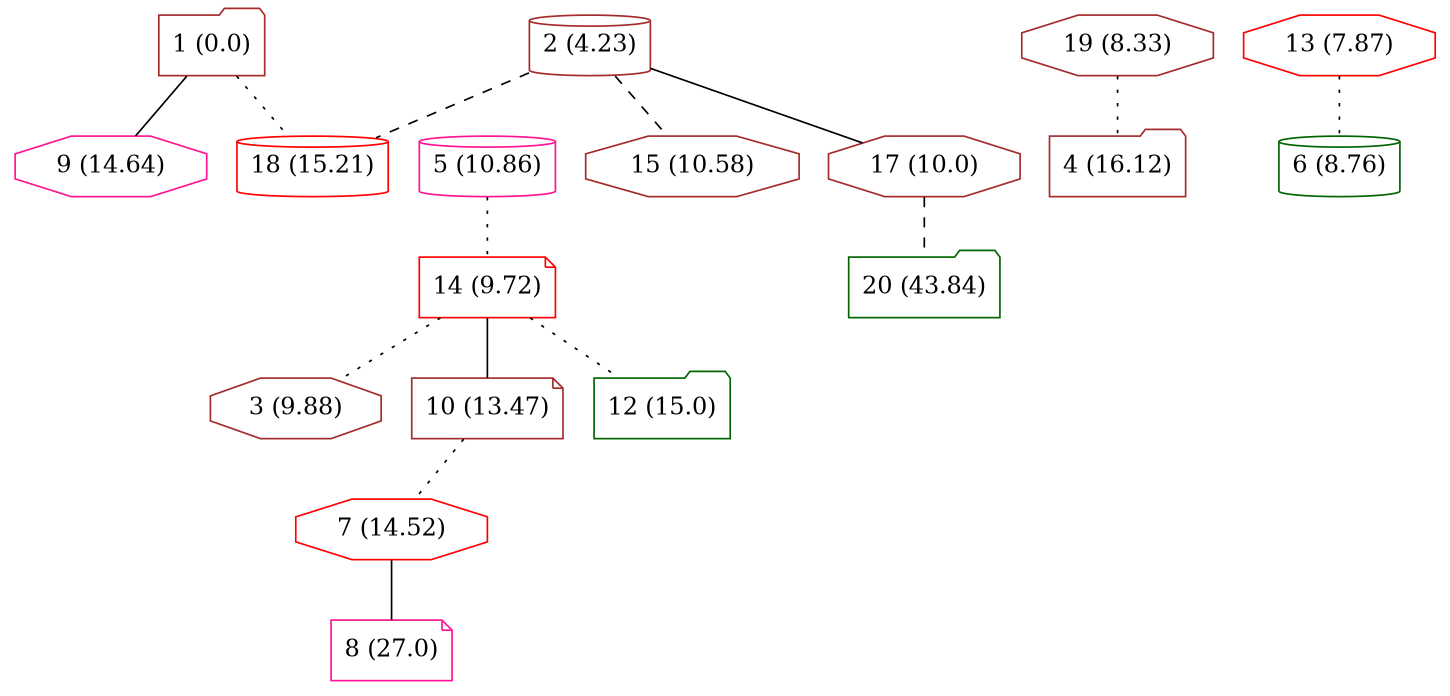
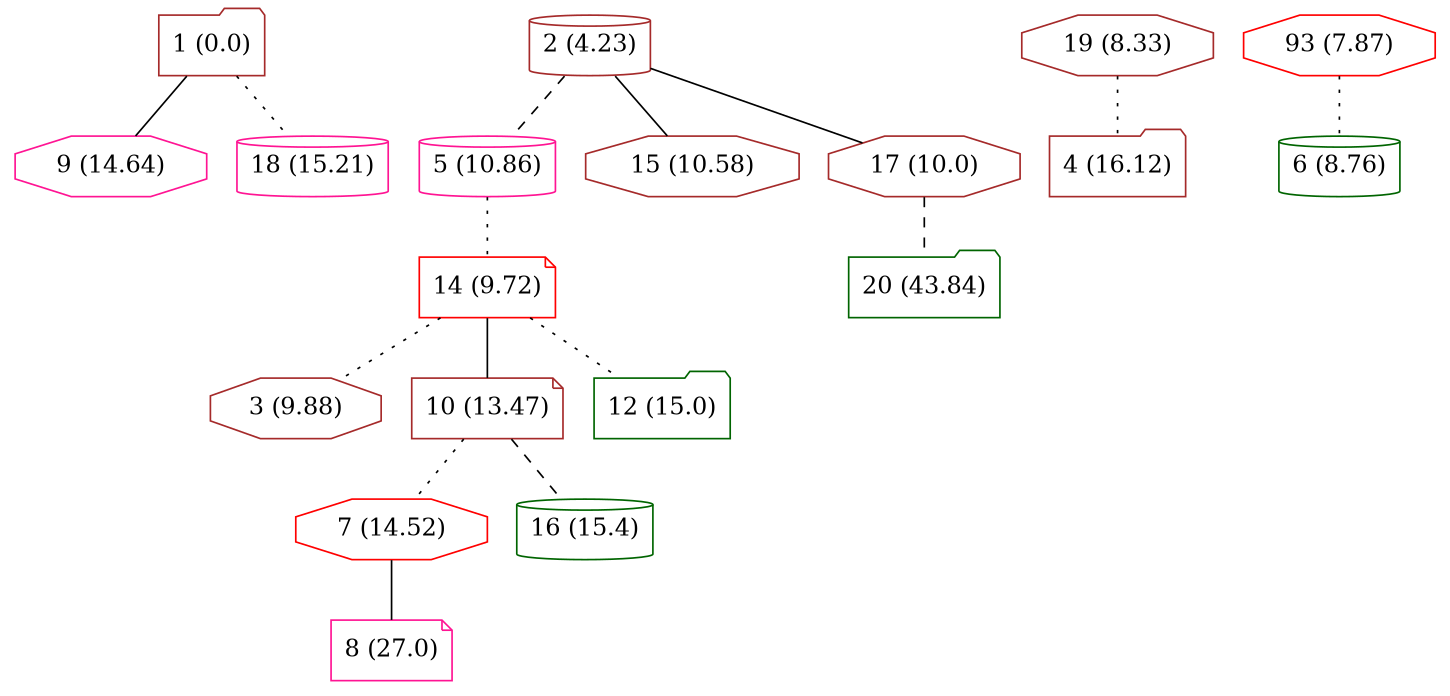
  graph {
    node [color=brown shape=octagon]
    edge [style=dotted]
    n1 [label="1 (0.0)" shape=folder]
    n2 [color=deeppink label="9 (14.64)"]
-   n3 [color=red label="18 (15.21)" shape=cylinder]
+   n3 [color=deeppink label="18 (15.21)" shape=cylinder]
    n4 [label="2 (4.23)" shape=cylinder]
    n5 [color=deeppink label="5 (10.86)" shape=cylinder]
    n6 [label="15 (10.58)"]
    n7 [label="17 (10.0)"]
    n8 [color=red label="14 (9.72)" shape=note]
    n9 [label="3 (9.88)"]
    n10 [label="10 (13.47)" shape=note]
    n11 [color=darkgreen label="12 (15.0)" shape=folder]
    n12 [color=darkgreen label="20 (43.84)" shape=folder]
    n13 [color=red label="7 (14.52)"]
+   n14 [color=darkgreen label="16 (15.4)" shape=cylinder]
    n15 [label="19 (8.33)"]
    n16 [label="4 (16.12)" shape=folder]
-   n17 [color=red label="13 (7.87)"]
+   n17 [color=red label="93 (7.87)"]
    n18 [color=darkgreen label="6 (8.76)" shape=cylinder]
    n19 [color=deeppink label="8 (27.0)" shape=note]
    n1 -- n2 [style=solid]
    n1 -- n3
-   n4 -- n3 [style=dashed]
-   n4 -- n6 [style=dashed]
+   n4 -- n5 [style=dashed]
+   n4 -- n6 [style=solid]
    n4 -- n7 [style=solid]
    n5 -- n8
    n7 -- n12 [style=dashed]
    n8 -- n9
    n8 -- n10 [style=solid]
    n8 -- n11
    n10 -- n13
+   n10 -- n14 [style=dashed]
    n13 -- n19 [style=solid]
    n15 -- n16
    n17 -- n18
  }
